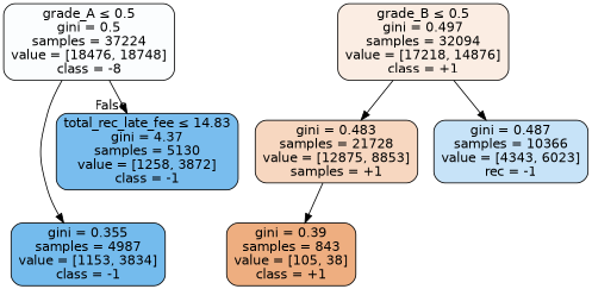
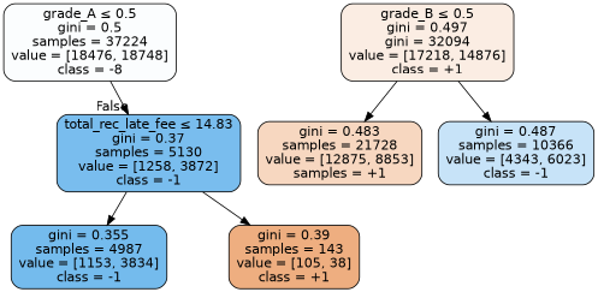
  digraph {
    node [color=black fontname=helvetica shape=box style="filled, rounded"]
    edge [fontname=helvetica]
    n1 [fillcolor="#399de504" label=<grade_A &le; 0.5<br/>gini = 0.5<br/>samples = 37224<br/>value = [18476, 18748]<br/>class = -8>]
-   n2 [fillcolor="#399de5ac" label=<total_rec_late_fee &le; 14.83<br/>gini = 4.37<br/>samples = 5130<br/>value = [1258, 3872]<br/>class = -1>]
-   n3 [fillcolor="#e5813923" label=<grade_B &le; 0.5<br/>gini = 0.497<br/>samples = 32094<br/>value = [17218, 14876]<br/>class = +1>]
+   n2 [fillcolor="#399de5ac" label=<total_rec_late_fee &le; 14.83<br/>gini = 0.37<br/>samples = 5130<br/>value = [1258, 3872]<br/>class = -1>]
+   n3 [fillcolor="#e5813923" label=<grade_B &le; 0.5<br/>gini = 0.497<br/>gini = 32094<br/>value = [17218, 14876]<br/>class = +1>]
    n4 [fillcolor="#e5813950" label=<gini = 0.483<br/>samples = 21728<br/>value = [12875, 8853]<br/>samples = +1>]
-   n5 [fillcolor="#399de547" label=<gini = 0.487<br/>samples = 10366<br/>value = [4343, 6023]<br/>rec = -1>]
+   n5 [fillcolor="#399de547" label=<gini = 0.487<br/>samples = 10366<br/>value = [4343, 6023]<br/>class = -1>]
    n6 [fillcolor="#399de5b2" label=<gini = 0.355<br/>samples = 4987<br/>value = [1153, 3834]<br/>class = -1>]
-   n7 [fillcolor="#e58139a3" label=<gini = 0.39<br/>samples = 843<br/>value = [105, 38]<br/>class = +1>]
+   n7 [fillcolor="#e58139a3" label=<gini = 0.39<br/>samples = 143<br/>value = [105, 38]<br/>class = +1>]
    n1 -> n2 [headlabel=False labelangle=-45 labeldistance=2.5]
-   n1 -> n6
-   n4 -> n7
+   n2 -> n6
+   n2 -> n7
    n3 -> n4
    n3 -> n5
  }
